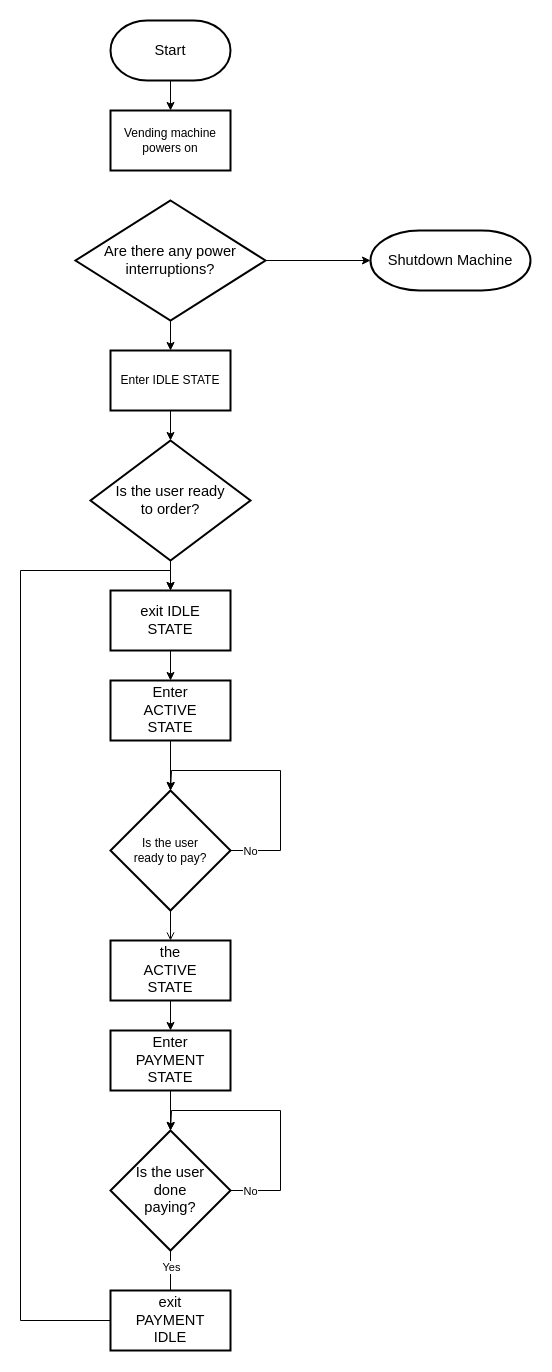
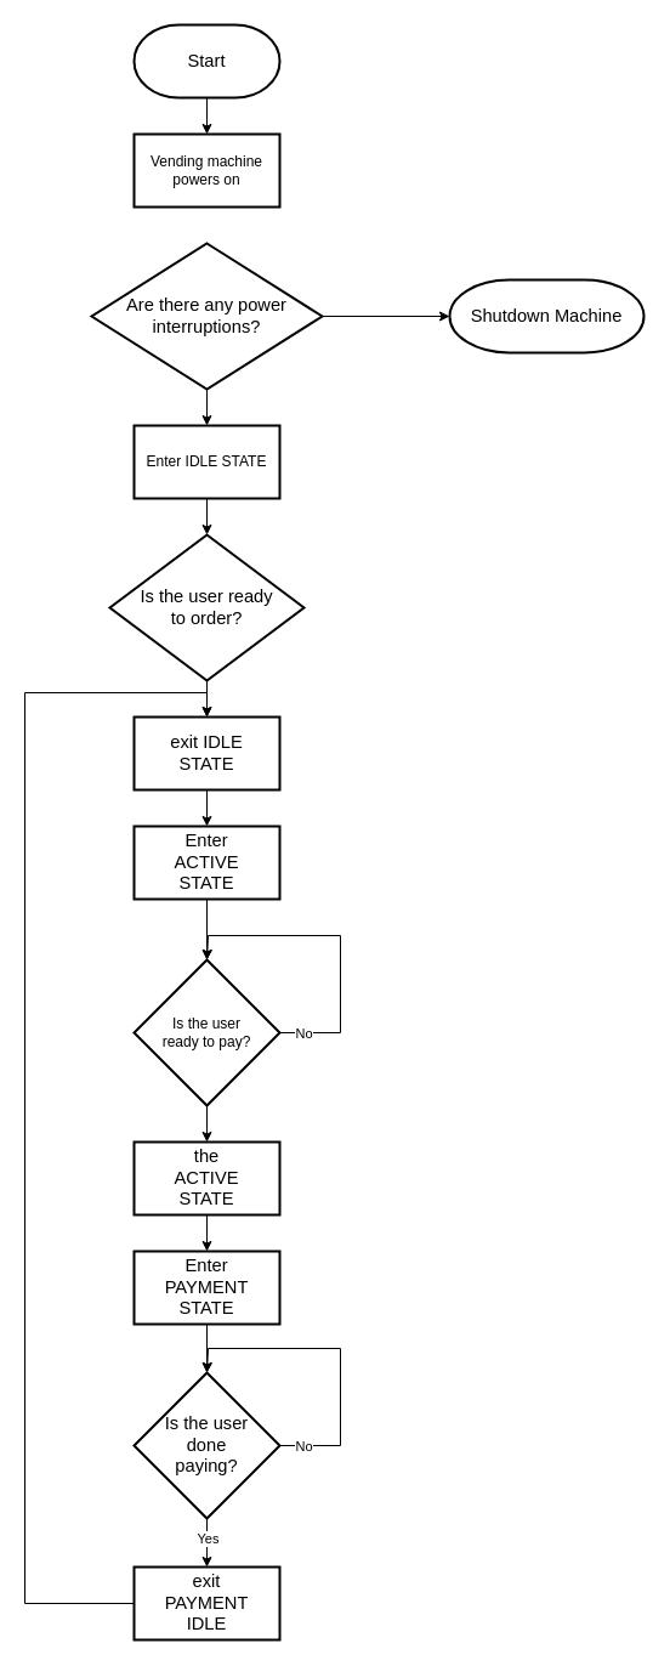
  <mxCell id="0" />
  <mxCell id="1" parent="0" />
  <mxCell id="2" value="" style="edgeStyle=orthogonalEdgeStyle;rounded=0;orthogonalLoop=1;jettySize=auto;html=1;" edge="1" parent="1" source="3" target="4"><mxGeometry relative="1" as="geometry" /></mxCell>
  <mxCell id="3" value="&lt;span id=&quot;docs-internal-guid-14c4ff53-7fff-5a3f-a24b-1dd2d730f1bb&quot;&gt;&lt;span style=&quot;font-size: 11pt; font-family: Arial, sans-serif; background-color: transparent; font-variant-numeric: normal; font-variant-east-asian: normal; font-variant-alternates: normal; font-variant-position: normal; vertical-align: baseline; white-space-collapse: preserve;&quot;&gt;Start&lt;/span&gt;&lt;/span&gt;" style="strokeWidth=2;html=1;shape=mxgraph.flowchart.terminator;whiteSpace=wrap;" vertex="1" parent="1"><mxGeometry x="110" y="20" width="120" height="60" as="geometry" /></mxCell>
  <mxCell id="4" value="&lt;div&gt;Vending machine powers on&lt;/div&gt;" style="whiteSpace=wrap;html=1;strokeWidth=2;" vertex="1" parent="1"><mxGeometry x="110" y="110" width="120" height="60" as="geometry" /></mxCell>
  <mxCell id="5" value="" style="edgeStyle=orthogonalEdgeStyle;rounded=0;orthogonalLoop=1;jettySize=auto;html=1;" edge="1" parent="1" source="7" target="8"><mxGeometry relative="1" as="geometry" /></mxCell>
  <mxCell id="6" value="" style="edgeStyle=orthogonalEdgeStyle;rounded=0;orthogonalLoop=1;jettySize=auto;html=1;" edge="1" parent="1" source="7" target="10"><mxGeometry relative="1" as="geometry" /></mxCell>
  <mxCell id="7" value="&lt;span id=&quot;docs-internal-guid-c41c1c57-7fff-c159-ee2d-a4e811701e2c&quot;&gt;&lt;span style=&quot;font-size: 11pt; font-family: Arial, sans-serif; background-color: transparent; font-variant-numeric: normal; font-variant-east-asian: normal; font-variant-alternates: normal; font-variant-position: normal; vertical-align: baseline; white-space-collapse: preserve;&quot;&gt;Are there any power interruptions?&lt;/span&gt;&lt;/span&gt;" style="rhombus;whiteSpace=wrap;html=1;strokeWidth=2;" vertex="1" parent="1"><mxGeometry x="75" y="200" width="190" height="120" as="geometry" /></mxCell>
  <mxCell id="8" value="&lt;span id=&quot;docs-internal-guid-e046e28c-7fff-5c2f-9a1e-74bbfa1d6f20&quot;&gt;&lt;span style=&quot;font-size: 11pt; font-family: Arial, sans-serif; background-color: transparent; font-variant-numeric: normal; font-variant-east-asian: normal; font-variant-alternates: normal; font-variant-position: normal; vertical-align: baseline; white-space-collapse: preserve;&quot;&gt;Shutdown Machine&lt;/span&gt;&lt;/span&gt;" style="strokeWidth=2;html=1;shape=mxgraph.flowchart.terminator;whiteSpace=wrap;" vertex="1" parent="1"><mxGeometry x="370" y="230" width="160" height="60" as="geometry" /></mxCell>
  <mxCell id="9" value="" style="edgeStyle=orthogonalEdgeStyle;rounded=0;orthogonalLoop=1;jettySize=auto;html=1;" edge="1" parent="1" source="10" target="12"><mxGeometry relative="1" as="geometry" /></mxCell>
  <mxCell id="10" value="Enter IDLE STATE" style="whiteSpace=wrap;html=1;strokeWidth=2;" vertex="1" parent="1"><mxGeometry x="110" y="350" width="120" height="60" as="geometry" /></mxCell>
  <mxCell id="11" value="" style="edgeStyle=orthogonalEdgeStyle;rounded=0;orthogonalLoop=1;jettySize=auto;html=1;" edge="1" parent="1" source="12" target="14"><mxGeometry relative="1" as="geometry" /></mxCell>
  <mxCell id="12" value="&lt;span id=&quot;docs-internal-guid-66b8dd83-7fff-6e3c-863c-861ff15efe57&quot;&gt;&lt;span style=&quot;font-size: 11pt; font-family: Arial, sans-serif; background-color: transparent; font-variant-numeric: normal; font-variant-east-asian: normal; font-variant-alternates: normal; font-variant-position: normal; vertical-align: baseline; white-space-collapse: preserve;&quot;&gt;Is the user ready to order?&lt;/span&gt;&lt;/span&gt;" style="rhombus;whiteSpace=wrap;html=1;strokeWidth=2;spacing=23;" vertex="1" parent="1"><mxGeometry x="90" y="440" width="160" height="120" as="geometry" /></mxCell>
  <mxCell id="13" value="" style="edgeStyle=orthogonalEdgeStyle;rounded=0;orthogonalLoop=1;jettySize=auto;html=1;" edge="1" parent="1" source="14" target="16"><mxGeometry relative="1" as="geometry" /></mxCell>
  <mxCell id="14" value="&lt;span id=&quot;docs-internal-guid-34e59b1c-7fff-3282-6895-653f1412e442&quot;&gt;&lt;span style=&quot;font-size: 11pt; font-family: Arial, sans-serif; background-color: transparent; font-variant-numeric: normal; font-variant-east-asian: normal; font-variant-alternates: normal; font-variant-position: normal; vertical-align: baseline; white-space-collapse: preserve;&quot;&gt;exit IDLE STATE&lt;/span&gt;&lt;/span&gt;" style="whiteSpace=wrap;html=1;strokeWidth=2;spacing=23;" vertex="1" parent="1"><mxGeometry x="110" y="590" width="120" height="60" as="geometry" /></mxCell>
  <mxCell id="15" value="" style="edgeStyle=orthogonalEdgeStyle;rounded=0;orthogonalLoop=1;jettySize=auto;html=1;" edge="1" parent="1" source="16" target="20"><mxGeometry relative="1" as="geometry" /></mxCell>
  <mxCell id="16" value="&lt;span id=&quot;docs-internal-guid-56ef5c8a-7fff-5d66-4987-2a74629a89ae&quot;&gt;&lt;span style=&quot;font-size: 11pt; font-family: Arial, sans-serif; background-color: transparent; font-variant-numeric: normal; font-variant-east-asian: normal; font-variant-alternates: normal; font-variant-position: normal; vertical-align: baseline; white-space-collapse: preserve;&quot;&gt;Enter ACTIVE STATE&lt;/span&gt;&lt;/span&gt;" style="whiteSpace=wrap;html=1;strokeWidth=2;spacing=23;" vertex="1" parent="1"><mxGeometry x="110" y="680" width="120" height="60" as="geometry" /></mxCell>
  <mxCell id="17" style="edgeStyle=orthogonalEdgeStyle;rounded=0;orthogonalLoop=1;jettySize=auto;html=1;exitX=1;exitY=0.5;exitDx=0;exitDy=0;" edge="1" parent="1" source="20"><mxGeometry relative="1" as="geometry"><mxPoint x="170" y="790" as="targetPoint" /><Array as="points"><mxPoint x="280" y="850" /><mxPoint x="280" y="770" /><mxPoint x="171" y="770" /><mxPoint x="171" y="790" /></Array></mxGeometry></mxCell>
  <mxCell id="18" value="No" style="edgeLabel;html=1;align=center;verticalAlign=middle;resizable=0;points=[];" vertex="1" connectable="0" parent="17"><mxGeometry x="-0.821" y="2" relative="1" as="geometry"><mxPoint x="-4" y="2" as="offset" /></mxGeometry></mxCell>
- <mxCell id="19" value="" style="edgeStyle=orthogonalEdgeStyle;rounded=0;orthogonalLoop=1;jettySize=auto;html=1;endArrow=open;" edge="1" parent="1" source="20" target="22"><mxGeometry relative="1" as="geometry" /></mxCell>
+ <mxCell id="19" value="" style="edgeStyle=orthogonalEdgeStyle;rounded=0;orthogonalLoop=1;jettySize=auto;html=1;" edge="1" parent="1" source="20" target="22"><mxGeometry relative="1" as="geometry" /></mxCell>
  <mxCell id="20" value="Is the user ready to pay?" style="rhombus;whiteSpace=wrap;html=1;strokeWidth=2;spacing=23;" vertex="1" parent="1"><mxGeometry x="110" y="790" width="120" height="120" as="geometry" /></mxCell>
  <mxCell id="21" value="" style="edgeStyle=orthogonalEdgeStyle;rounded=0;orthogonalLoop=1;jettySize=auto;html=1;" edge="1" parent="1" source="22" target="24"><mxGeometry relative="1" as="geometry" /></mxCell>
  <mxCell id="22" value="&lt;span id=&quot;docs-internal-guid-80a7473b-7fff-6863-3903-b2d758e9062f&quot;&gt;&lt;span style=&quot;font-size: 11pt; font-family: Arial, sans-serif; background-color: transparent; font-variant-numeric: normal; font-variant-east-asian: normal; font-variant-alternates: normal; font-variant-position: normal; vertical-align: baseline; white-space-collapse: preserve;&quot;&gt;the ACTIVE STATE&lt;/span&gt;&lt;/span&gt;" style="whiteSpace=wrap;html=1;strokeWidth=2;spacing=23;" vertex="1" parent="1"><mxGeometry x="110" y="940" width="120" height="60" as="geometry" /></mxCell>
  <mxCell id="23" value="" style="edgeStyle=orthogonalEdgeStyle;rounded=0;orthogonalLoop=1;jettySize=auto;html=1;" edge="1" parent="1" source="24" target="29"><mxGeometry relative="1" as="geometry" /></mxCell>
  <mxCell id="24" value="&lt;span id=&quot;docs-internal-guid-974cd73a-7fff-b06d-7913-43a32b747397&quot;&gt;&lt;span style=&quot;font-size: 11pt; font-family: Arial, sans-serif; background-color: transparent; font-variant-numeric: normal; font-variant-east-asian: normal; font-variant-alternates: normal; font-variant-position: normal; vertical-align: baseline; white-space-collapse: preserve;&quot;&gt;Enter PAYMENT STATE&lt;/span&gt;&lt;/span&gt;" style="whiteSpace=wrap;html=1;strokeWidth=2;spacing=23;" vertex="1" parent="1"><mxGeometry x="110" y="1030" width="120" height="60" as="geometry" /></mxCell>
  <mxCell id="25" style="edgeStyle=orthogonalEdgeStyle;rounded=0;orthogonalLoop=1;jettySize=auto;html=1;exitX=1;exitY=0.5;exitDx=0;exitDy=0;entryX=0.5;entryY=0;entryDx=0;entryDy=0;" edge="1" parent="1" source="29" target="29"><mxGeometry relative="1" as="geometry"><mxPoint x="170" y="1140" as="targetPoint" /><Array as="points"><mxPoint x="280" y="1190" /><mxPoint x="280" y="1110" /><mxPoint x="171" y="1110" /></Array></mxGeometry></mxCell>
  <mxCell id="26" value="No" style="edgeLabel;html=1;align=center;verticalAlign=middle;resizable=0;points=[];" vertex="1" connectable="0" parent="25"><mxGeometry x="-0.821" y="2" relative="1" as="geometry"><mxPoint x="-4" y="2" as="offset" /></mxGeometry></mxCell>
- <mxCell id="27" value="" style="edgeStyle=orthogonalEdgeStyle;rounded=0;orthogonalLoop=1;jettySize=auto;html=1;endArrow=none;" edge="1" parent="1" source="29" target="31"><mxGeometry relative="1" as="geometry" /></mxCell>
+ <mxCell id="27" value="" style="edgeStyle=orthogonalEdgeStyle;rounded=0;orthogonalLoop=1;jettySize=auto;html=1;" edge="1" parent="1" source="29" target="31"><mxGeometry relative="1" as="geometry" /></mxCell>
  <mxCell id="28" value="Yes" style="edgeLabel;html=1;align=center;verticalAlign=middle;resizable=0;points=[];" vertex="1" connectable="0" parent="27"><mxGeometry x="-0.18" relative="1" as="geometry"><mxPoint as="offset" /></mxGeometry></mxCell>
  <mxCell id="29" value="&lt;span id=&quot;docs-internal-guid-13620269-7fff-a582-deb3-c1f4b662443d&quot;&gt;&lt;span style=&quot;font-size: 11pt; font-family: Arial, sans-serif; background-color: transparent; font-variant-numeric: normal; font-variant-east-asian: normal; font-variant-alternates: normal; font-variant-position: normal; vertical-align: baseline; white-space-collapse: preserve;&quot;&gt;Is the user done paying?&lt;/span&gt;&lt;/span&gt;" style="rhombus;whiteSpace=wrap;html=1;strokeWidth=2;spacing=23;" vertex="1" parent="1"><mxGeometry x="110" y="1130" width="120" height="120" as="geometry" /></mxCell>
  <mxCell id="30" value="" style="edgeStyle=orthogonalEdgeStyle;rounded=0;orthogonalLoop=1;jettySize=auto;html=1;entryX=0.5;entryY=0;entryDx=0;entryDy=0;" edge="1" parent="1" source="31" target="14"><mxGeometry relative="1" as="geometry"><mxPoint x="170" y="1380" as="targetPoint" /><Array as="points"><mxPoint x="20" y="1320" /><mxPoint x="20" y="570" /><mxPoint x="170" y="570" /></Array></mxGeometry></mxCell>
  <mxCell id="31" value="&lt;span id=&quot;docs-internal-guid-063092b6-7fff-dea5-1e5d-d12a28e50698&quot;&gt;&lt;span style=&quot;font-size: 11pt; font-family: Arial, sans-serif; background-color: transparent; font-variant-numeric: normal; font-variant-east-asian: normal; font-variant-alternates: normal; font-variant-position: normal; vertical-align: baseline; white-space-collapse: preserve;&quot;&gt;exit PAYMENT IDLE&lt;/span&gt;&lt;/span&gt;" style="whiteSpace=wrap;html=1;strokeWidth=2;spacing=23;" vertex="1" parent="1"><mxGeometry x="110" y="1290" width="120" height="60" as="geometry" /></mxCell>
